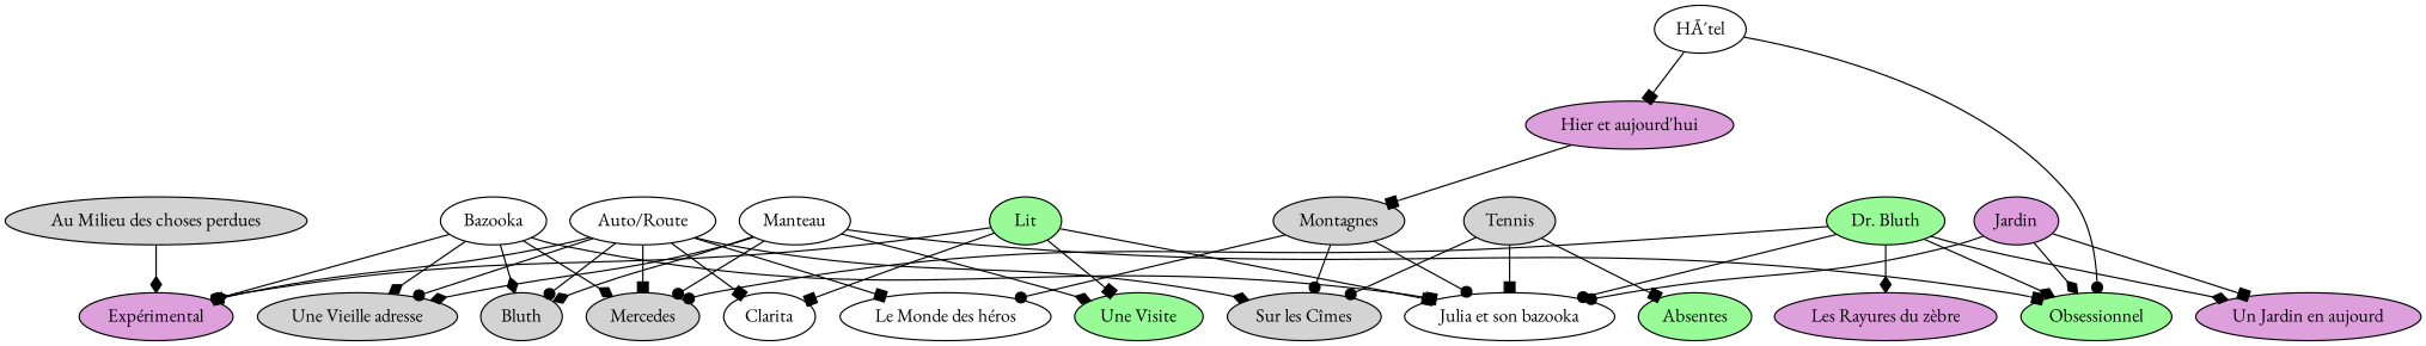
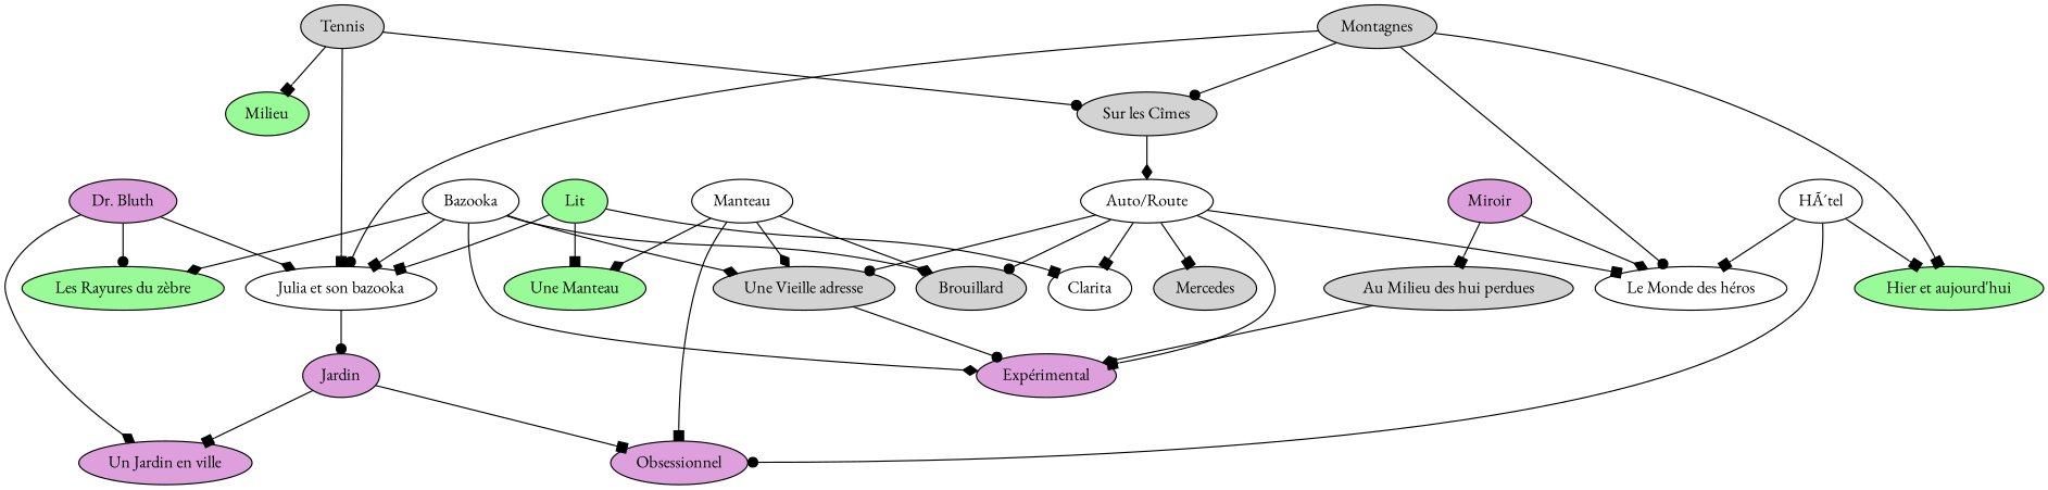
  digraph {
    fontname="EB Garamond"
    splines=true
    node [fillcolor=lightgrey fontname="EB Garamond" style=filled]
    edge [arrowhead=box fontname="EB Garamond"]
    "Une Vieille adresse"
    Bazooka [fillcolor=white]
-   Brouillard [label=Bluth]
+   Brouillard
    "Expérimental" [fillcolor=plum]
-   "Les Rayures du zèbre" [fillcolor=plum]
+   "Les Rayures du zèbre" [fillcolor=palegreen]
    "Julia et son bazooka" [fillcolor=white]
    Manteau [fillcolor=white]
-   "Une Visite" [fillcolor=palegreen]
+   "Une Visite" [fillcolor=palegreen label="Une Manteau"]
    Mercedes
-   Obsessionnel [fillcolor=palegreen]
+   Obsessionnel [fillcolor=plum]
    "Auto/Route" [fillcolor=white]
    "Le Monde des héros" [fillcolor=white]
    Clarita [fillcolor=white]
    "Sur les Cîmes"
-   "Dr. Bluth" [fillcolor=palegreen]
-   "Un Jardin en ville" [fillcolor=plum label="Un Jardin en aujourd"]
+   "Dr. Bluth" [fillcolor=plum]
+   "Un Jardin en ville" [fillcolor=plum]
    Tennis
-   Absentes [fillcolor=palegreen]
+   Absentes [fillcolor=palegreen label=Milieu]
    "HÃ´tel" [fillcolor=white]
-   "Hier et aujourd'hui" [fillcolor=plum]
+   "Hier et aujourd'hui" [fillcolor=palegreen]
    Montagnes
    Jardin [fillcolor=plum]
-   "Au Milieu des choses perdues"
+   Miroir [fillcolor=plum]
+   "Au Milieu des choses perdues" [label="Au Milieu des hui perdues"]
    Lit [fillcolor=palegreen]
    Bazooka -> "Une Vieille adresse" [arrowhead=diamond]
    Bazooka -> Brouillard [arrowhead=diamond]
    Bazooka -> "Expérimental" [arrowhead=diamond]
-   Bazooka -> Mercedes [arrowhead=diamond]
+   Bazooka -> "Les Rayures du zèbre" [arrowhead=diamond]
    Bazooka -> "Julia et son bazooka"
    Manteau -> "Une Vieille adresse" [arrowhead=diamond]
    Manteau -> Brouillard [arrowhead=diamond]
    Manteau -> "Une Visite" [arrowhead=diamond]
-   Manteau -> Mercedes [arrowhead=dot]
    Manteau -> Obsessionnel
    "Auto/Route" -> "Une Vieille adresse" [arrowhead=dot]
    "Auto/Route" -> Brouillard [arrowhead=dot]
    "Auto/Route" -> "Expérimental"
    "Auto/Route" -> Mercedes
    "Auto/Route" -> "Le Monde des héros"
    "Auto/Route" -> Clarita
-   "Auto/Route" -> "Sur les Cîmes" [arrowhead=diamond]
-   "Dr. Bluth" -> "Les Rayures du zèbre" [arrowhead=diamond]
-   "Dr. Bluth" -> "Julia et son bazooka" [arrowhead=dot]
-   "Dr. Bluth" -> Mercedes [arrowhead=dot]
-   "Dr. Bluth" -> Obsessionnel [arrowhead=diamond]
+   "Sur les Cîmes" -> "Auto/Route" [arrowhead=diamond]
+   "Dr. Bluth" -> "Les Rayures du zèbre" [arrowhead=dot]
+   "Dr. Bluth" -> "Julia et son bazooka" [arrowhead=diamond]
    "Dr. Bluth" -> "Un Jardin en ville" [arrowhead=diamond]
    Tennis -> "Julia et son bazooka"
    Tennis -> "Sur les Cîmes" [arrowhead=dot]
    Tennis -> Absentes
    "HÃ´tel" -> Obsessionnel [arrowhead=dot]
+   "HÃ´tel" -> "Le Monde des héros"
    "HÃ´tel" -> "Hier et aujourd'hui"
    Montagnes -> "Julia et son bazooka" [arrowhead=dot]
    Montagnes -> "Le Monde des héros" [arrowhead=dot]
    Montagnes -> "Sur les Cîmes" [arrowhead=dot]
-   "Hier et aujourd'hui" -> Montagnes
-   Jardin -> "Julia et son bazooka" [arrowhead=dot]
-   Jardin -> Obsessionnel [arrowhead=diamond]
+   Montagnes -> "Hier et aujourd'hui"
+   "Julia et son bazooka" -> Jardin [arrowhead=dot]
+   Jardin -> Obsessionnel
    Jardin -> "Un Jardin en ville"
+   Miroir -> "Le Monde des héros" [arrowhead=diamond]
+   Miroir -> "Au Milieu des choses perdues"
    "Au Milieu des choses perdues" -> "Expérimental" [arrowhead=diamond]
-   Lit -> "Expérimental" [arrowhead=dot]
+   "Une Vieille adresse" -> "Expérimental" [arrowhead=dot]
    Lit -> "Julia et son bazooka"
    Lit -> "Une Visite"
    Lit -> Clarita
  }
